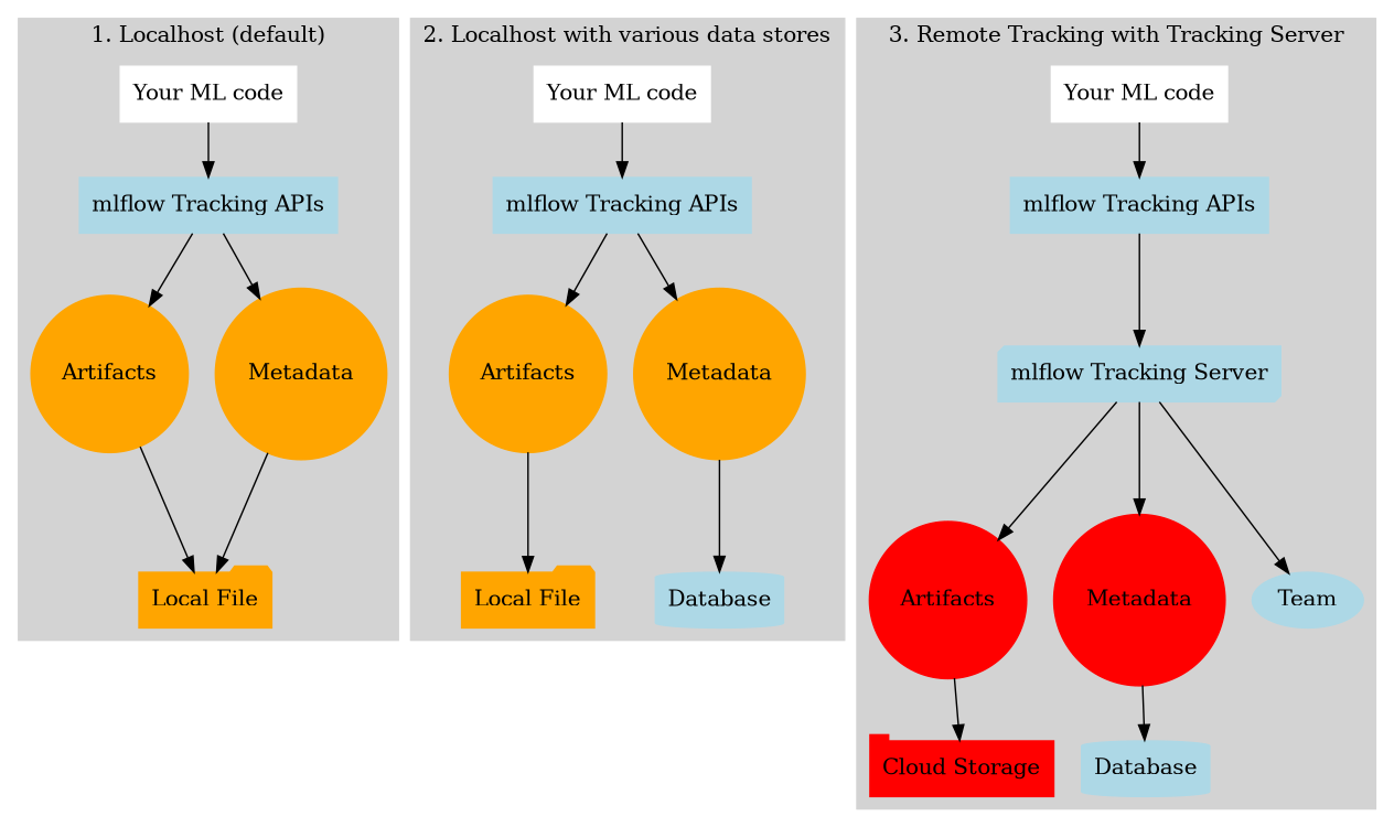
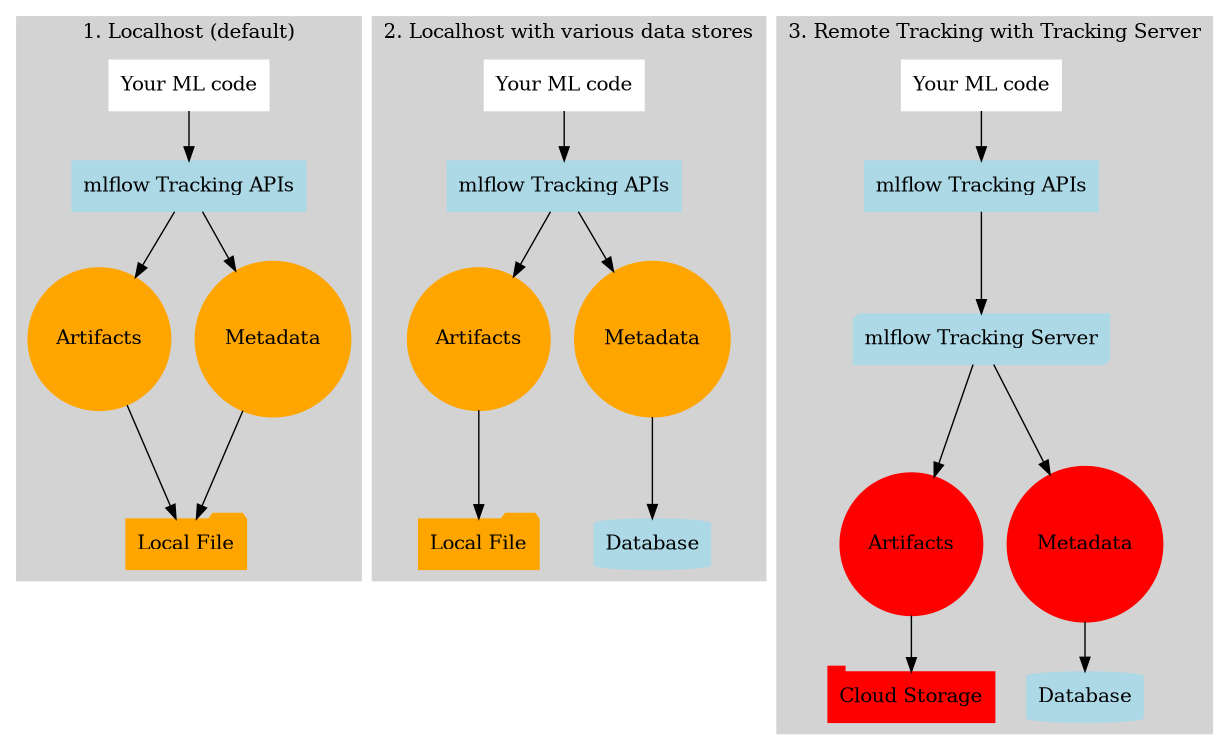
  digraph {
    rankdir=TB
    fontname="DejaVu Serif"
    node [color=lightblue fontname="DejaVu Serif" shape=box style=filled]
    edge [fontname="DejaVu Serif"]
    n1 [color=white label="Your ML code"]
    n2 [label="mlflow Tracking APIs"]
    n3 [color=orange label=Artifacts shape=circle]
    n4 [color=orange label=Metadata shape=circle]
    n5 [color=orange label="Local File" shape=folder]
    n6 [color=white label="Your ML code"]
    n7 [label="mlflow Tracking APIs"]
    n8 [color=orange label=Artifacts shape=circle]
    n9 [color=orange label=Metadata shape=circle]
    n10 [color=orange label="Local File" shape=folder]
    n11 [label=Database shape=cylinder]
    n12 [color=white label="Your ML code"]
    n13 [label="mlflow Tracking APIs"]
    n14 [label="mlflow Tracking Server" shape=box3d]
    n15 [color=red label=Artifacts shape=circle]
    n16 [color=red label=Metadata shape=circle]
-   n17 [label=Team shape=ellipse]
    n18 [color=red label="Cloud Storage" shape=tab]
    n19 [label=Database shape=cylinder]
    subgraph cluster_1 {
      color=lightgray
      label="1. Localhost (default)"
      style=filled
      n1
      n2
      n3
      n4
      n5
    }
    subgraph cluster_2 {
      color=lightgray
      label="2. Localhost with various data stores"
      style=filled
      n6
      n7
      n8
      n9
      n10
      n11
    }
    subgraph cluster_3 {
      color=lightgray
      label="3. Remote Tracking with Tracking Server"
      style=filled
      n12
      n13
      n14
      n15
      n16
-     n17
      n18
      n19
    }
    n1 -> n2
    n2 -> n3
    n2 -> n4
    n3 -> n5
    n4 -> n5
    n6 -> n7
    n7 -> n8
    n7 -> n9
    n8 -> n10
    n9 -> n11
    n12 -> n13
    n13 -> n14
    n14 -> n15
    n14 -> n16
-   n14 -> n17
    n15 -> n18
    n16 -> n19
  }
